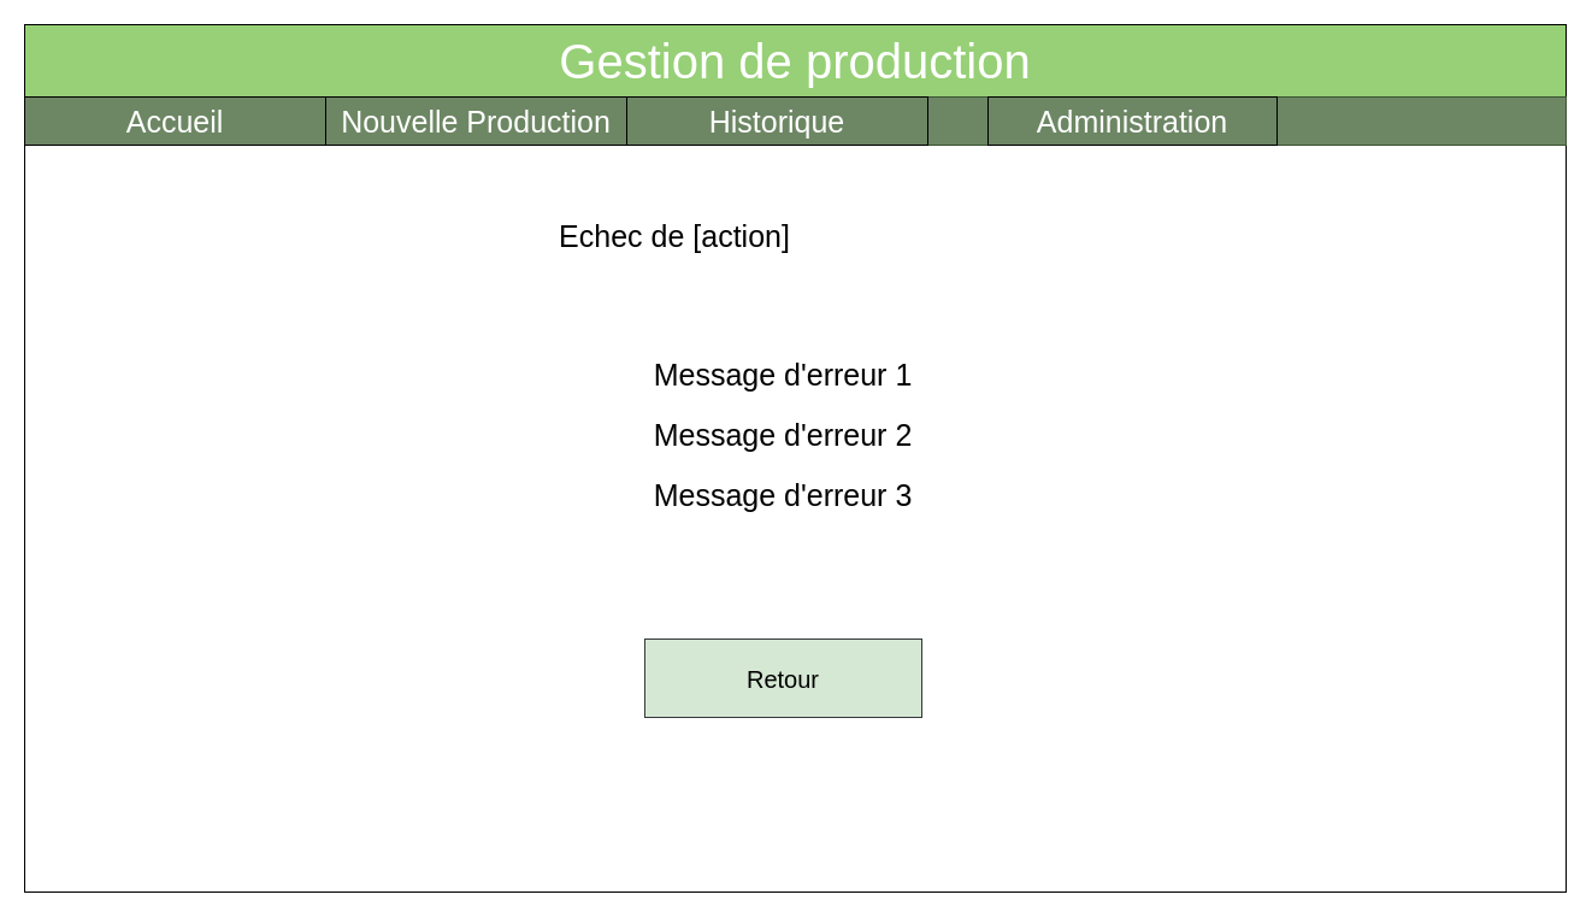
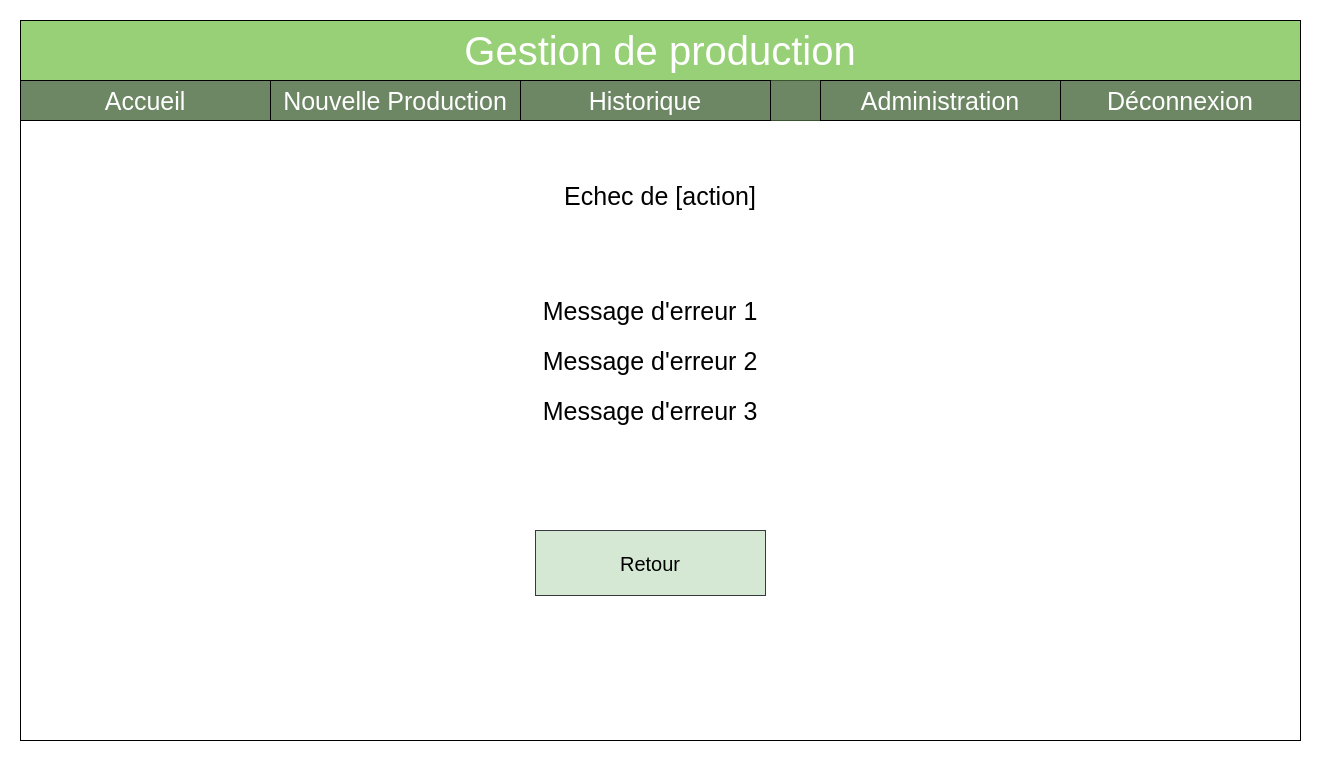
  <mxCell id="0" />
  <mxCell id="1" parent="0" />
  <mxCell id="2" value="" style="rounded=0;whiteSpace=wrap;html=1;" vertex="1" parent="1"><mxGeometry x="20" y="20" width="1280" height="720" as="geometry" /></mxCell>
  <mxCell id="3" value="" style="group;fillColor=#D5E8D4;" vertex="1" connectable="0" parent="1"><mxGeometry x="20" y="20" width="1280" height="100" as="geometry" /></mxCell>
  <mxCell id="4" value="" style="rounded=0;whiteSpace=wrap;html=1;shadow=0;glass=0;comic=0;fontSize=40;align=center;fillColor=#97D077;strokeColor=#000000;" vertex="1" parent="3"><mxGeometry width="1280" height="60" as="geometry" /></mxCell>
  <mxCell id="5" value="Gestion de production" style="text;html=1;align=center;verticalAlign=middle;whiteSpace=wrap;rounded=0;shadow=0;glass=0;comic=0;fontSize=40;labelBackgroundColor=none;labelBorderColor=none;fontStyle=0;fontColor=#FFFFFF;" vertex="1" parent="3"><mxGeometry x="400" y="10" width="480" height="40" as="geometry" /></mxCell>
  <mxCell id="6" value="" style="rounded=0;whiteSpace=wrap;html=1;shadow=0;glass=0;comic=0;fontSize=40;align=center;fillColor=#6d8764;strokeColor=#3A5431;fontColor=#ffffff;" vertex="1" parent="3"><mxGeometry y="60" width="1280" height="40" as="geometry" /></mxCell>
  <mxCell id="7" value="Nouvelle Production" style="text;html=1;strokeColor=#000000;fillColor=none;align=center;verticalAlign=middle;whiteSpace=wrap;rounded=0;fontSize=25;fontColor=#FFFFFF;" vertex="1" parent="3"><mxGeometry x="250" y="60" width="250" height="40" as="geometry" /></mxCell>
  <mxCell id="8" value="Historique&lt;span style=&quot;color: rgba(0 , 0 , 0 , 0) ; font-family: monospace ; font-size: 0px ; white-space: nowrap&quot;&gt;%3CmxGraphModel%3E%3Croot%3E%3CmxCell%20id%3D%220%22%2F%3E%3CmxCell%20id%3D%221%22%20parent%3D%220%22%2F%3E%3CmxCell%20id%3D%222%22%20value%3D%22Nouvelle%20Production%22%20style%3D%22text%3Bhtml%3D1%3BstrokeColor%3Dnone%3BfillColor%3Dnone%3Balign%3Dcenter%3BverticalAlign%3Dmiddle%3BwhiteSpace%3Dwrap%3Brounded%3D0%3BfontSize%3D25%3BfontColor%3D%23FFFFFF%3B%22%20vertex%3D%221%22%20parent%3D%221%22%3E%3CmxGeometry%20x%3D%22200%22%20y%3D%22370%22%20width%3D%22260%22%20height%3D%2240%22%20as%3D%22geometry%22%2F%3E%3C%2FmxCell%3E%3C%2Froot%3E%3C%2FmxGraphModel%3E&lt;/span&gt;" style="text;html=1;strokeColor=#000000;fillColor=none;align=center;verticalAlign=middle;whiteSpace=wrap;rounded=0;fontSize=25;fontColor=#FFFFFF;" vertex="1" parent="3"><mxGeometry x="500" y="60" width="250" height="40" as="geometry" /></mxCell>
  <mxCell id="9" value="Administration" style="text;html=1;strokeColor=#000000;fillColor=none;align=center;verticalAlign=middle;whiteSpace=wrap;rounded=0;fontSize=25;fontColor=#FFFFFF;" vertex="1" parent="3"><mxGeometry x="800" y="60" width="240" height="40" as="geometry" /></mxCell>
+ <mxCell id="10" value="Déconnexion" style="text;html=1;strokeColor=#000000;fillColor=none;align=center;verticalAlign=middle;whiteSpace=wrap;rounded=0;fontSize=25;fontColor=#FFFFFF;" vertex="1" parent="3"><mxGeometry x="1040" y="60" width="240" height="40" as="geometry" /></mxCell>
  <mxCell id="11" value="Accueil" style="text;html=1;strokeColor=#000000;fillColor=none;align=center;verticalAlign=middle;whiteSpace=wrap;rounded=0;fontSize=25;fontColor=#FFFFFF;" vertex="1" parent="3"><mxGeometry y="60" width="250" height="40" as="geometry" /></mxCell>
- <mxCell id="12" value="&lt;font style=&quot;font-size: 25px&quot;&gt;Echec de [action]&lt;/font&gt;" style="text;html=1;strokeColor=none;fillColor=none;align=center;verticalAlign=middle;whiteSpace=wrap;rounded=0;fontSize=25;" vertex="1" parent="1"><mxGeometry x="320" y="170" width="480" height="50" as="geometry" /></mxCell>
+ <mxCell id="12" value="&lt;font style=&quot;font-size: 25px&quot;&gt;Echec de [action]&lt;/font&gt;" style="text;html=1;strokeColor=none;fillColor=none;align=center;verticalAlign=middle;whiteSpace=wrap;rounded=0;fontSize=25;" vertex="1" parent="1"><mxGeometry x="420" y="170" width="480" height="50" as="geometry" /></mxCell>
  <mxCell id="13" value="Retour" style="rounded=0;whiteSpace=wrap;html=1;shadow=0;glass=0;comic=0;fontSize=20;align=center;fillColor=#d5e8d4;strokeColor=#36393d;" vertex="1" parent="1"><mxGeometry x="535" y="530" width="230" height="65" as="geometry" /></mxCell>
  <mxCell id="14" value="&lt;font style=&quot;font-size: 25px&quot;&gt;Message d'erreur 1&lt;/font&gt;" style="text;html=1;strokeColor=none;fillColor=none;align=center;verticalAlign=middle;whiteSpace=wrap;rounded=0;fontSize=40;" vertex="1" parent="1"><mxGeometry x="370" y="280" width="560" height="50" as="geometry" /></mxCell>
  <mxCell id="15" value="&lt;font style=&quot;font-size: 25px&quot;&gt;Message d'erreur 2&lt;br&gt;&lt;/font&gt;" style="text;html=1;strokeColor=none;fillColor=none;align=center;verticalAlign=middle;whiteSpace=wrap;rounded=0;fontSize=40;" vertex="1" parent="1"><mxGeometry x="370" y="330" width="560" height="50" as="geometry" /></mxCell>
  <mxCell id="16" value="&lt;font style=&quot;font-size: 25px&quot;&gt;Message d'erreur 3&lt;/font&gt;" style="text;html=1;strokeColor=none;fillColor=none;align=center;verticalAlign=middle;whiteSpace=wrap;rounded=0;fontSize=40;" vertex="1" parent="1"><mxGeometry x="370" y="380" width="560" height="50" as="geometry" /></mxCell>
